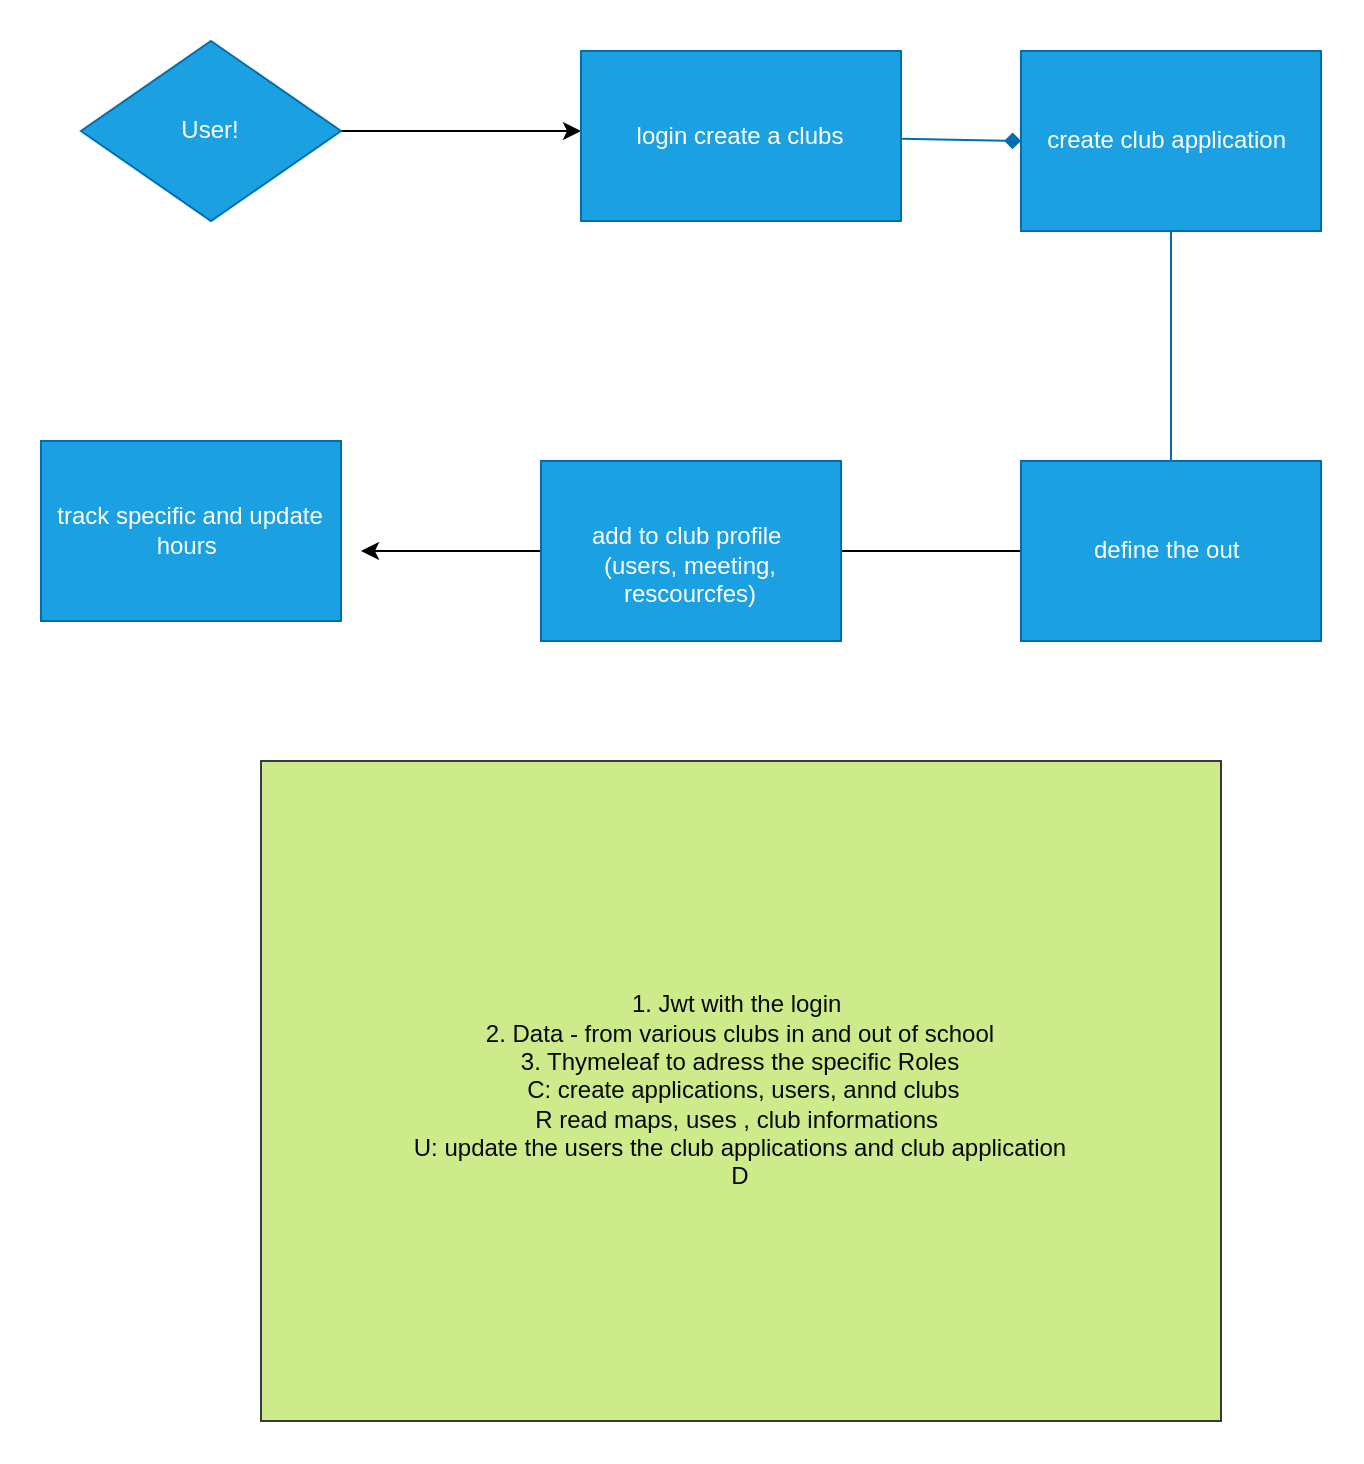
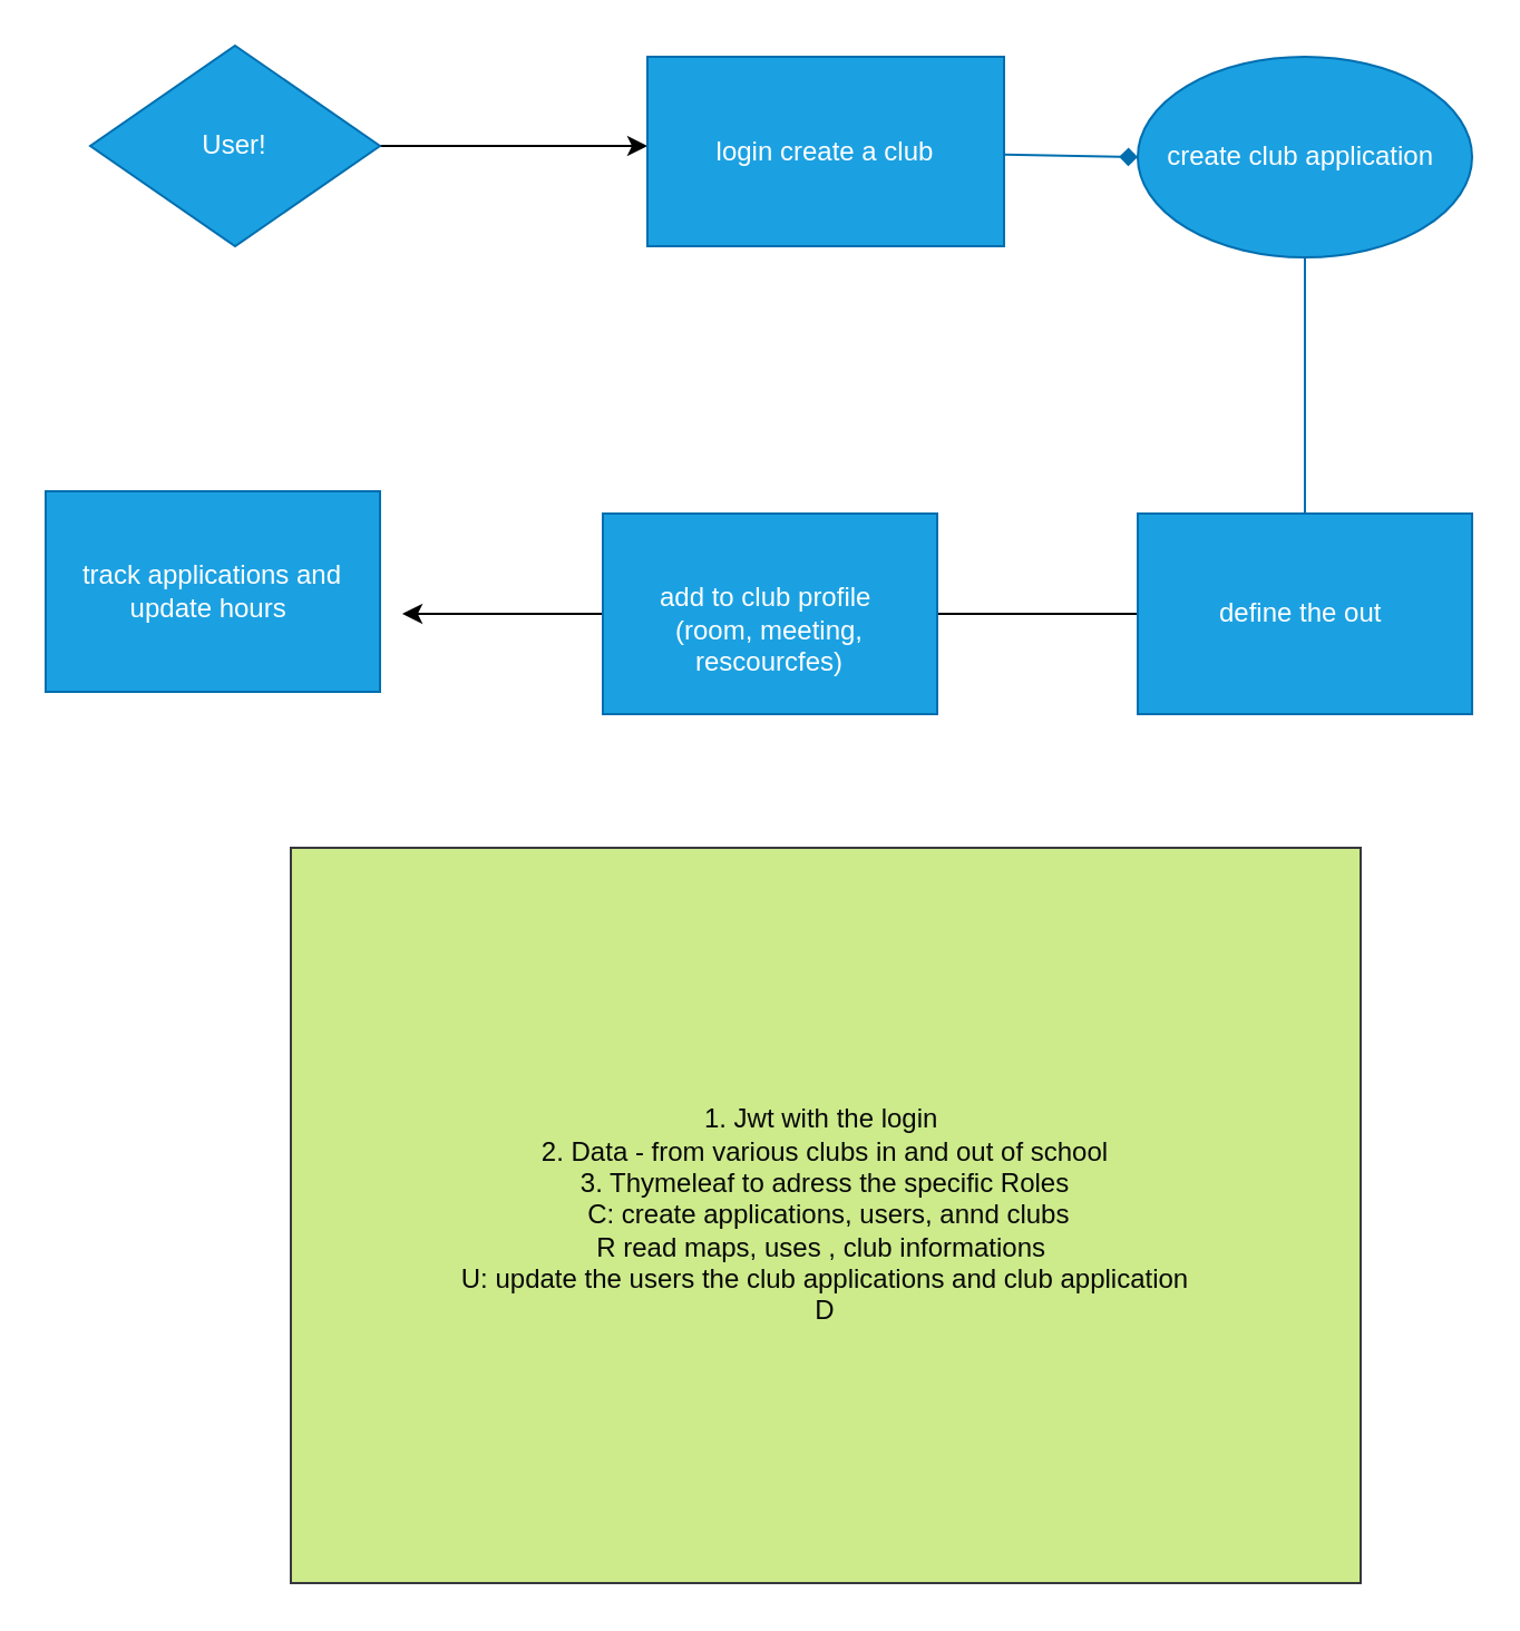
  <mxCell id="0" />
  <mxCell id="1" parent="0" />
  <mxCell id="2" style="edgeStyle=none;html=1;" edge="1" parent="1" source="3"><mxGeometry relative="1" as="geometry"><mxPoint x="290" y="65" as="targetPoint" /></mxGeometry></mxCell>
  <mxCell id="3" value="User!" style="rhombus;whiteSpace=wrap;html=1;fillColor=#1ba1e2;fontColor=#ffffff;strokeColor=#006EAF;" vertex="1" parent="1"><mxGeometry x="40" y="20" width="130" height="90" as="geometry" /></mxCell>
  <mxCell id="4" style="edgeStyle=none;html=1;entryX=0;entryY=0.5;entryDx=0;entryDy=0;fillColor=#1ba1e2;strokeColor=#006EAF;endArrow=diamond;" edge="1" parent="1" source="5" target="7"><mxGeometry relative="1" as="geometry" /></mxCell>
- <mxCell id="5" value="login create a clubs" style="whiteSpace=wrap;html=1;fillColor=#1ba1e2;fontColor=#ffffff;strokeColor=#006EAF;" vertex="1" parent="1"><mxGeometry x="290" y="25" width="160" height="85" as="geometry" /></mxCell>
+ <mxCell id="5" value="login create a club" style="whiteSpace=wrap;html=1;fillColor=#1ba1e2;fontColor=#ffffff;strokeColor=#006EAF;" vertex="1" parent="1"><mxGeometry x="290" y="25" width="160" height="85" as="geometry" /></mxCell>
  <mxCell id="6" style="edgeStyle=none;html=1;exitX=0.5;exitY=1;exitDx=0;exitDy=0;fillColor=#1ba1e2;strokeColor=#006EAF;" edge="1" parent="1" source="7"><mxGeometry relative="1" as="geometry"><mxPoint x="585" y="240" as="targetPoint" /></mxGeometry></mxCell>
- <mxCell id="7" value="create club application&amp;nbsp;" style="whiteSpace=wrap;html=1;fillColor=#1ba1e2;fontColor=#ffffff;strokeColor=#006EAF;" vertex="1" parent="1"><mxGeometry x="510" y="25" width="150" height="90" as="geometry" /></mxCell>
+ <mxCell id="7" value="create club application&amp;nbsp;" style="ellipse;whiteSpace=wrap;html=1;fillColor=#1ba1e2;fontColor=#ffffff;strokeColor=#006EAF;" vertex="1" parent="1"><mxGeometry x="510" y="25" width="150" height="90" as="geometry" /></mxCell>
  <mxCell id="8" style="edgeStyle=none;html=1;" edge="1" parent="1" source="9"><mxGeometry relative="1" as="geometry"><mxPoint x="410" y="275" as="targetPoint" /></mxGeometry></mxCell>
  <mxCell id="9" value="define the out&amp;nbsp;" style="whiteSpace=wrap;html=1;fillColor=#1ba1e2;fontColor=#ffffff;strokeColor=#006EAF;" vertex="1" parent="1"><mxGeometry x="510" y="230" width="150" height="90" as="geometry" /></mxCell>
  <mxCell id="10" style="edgeStyle=none;html=1;" edge="1" parent="1" source="11"><mxGeometry relative="1" as="geometry"><mxPoint x="180" y="275" as="targetPoint" /></mxGeometry></mxCell>
- <mxCell id="11" value="&lt;br&gt;add to club profile&amp;nbsp;&lt;br&gt;(users, meeting, rescourcfes)" style="whiteSpace=wrap;html=1;fillColor=#1ba1e2;fontColor=#ffffff;strokeColor=#006EAF;" vertex="1" parent="1"><mxGeometry x="270" y="230" width="150" height="90" as="geometry" /></mxCell>
- <mxCell id="12" value="track specific and update hours&amp;nbsp;" style="whiteSpace=wrap;html=1;fillColor=#1ba1e2;fontColor=#ffffff;strokeColor=#006EAF;" vertex="1" parent="1"><mxGeometry x="20" y="220" width="150" height="90" as="geometry" /></mxCell>
+ <mxCell id="11" value="&lt;br&gt;add to club profile&amp;nbsp;&lt;br&gt;(room, meeting, rescourcfes)" style="whiteSpace=wrap;html=1;fillColor=#1ba1e2;fontColor=#ffffff;strokeColor=#006EAF;" vertex="1" parent="1"><mxGeometry x="270" y="230" width="150" height="90" as="geometry" /></mxCell>
+ <mxCell id="12" value="track applications and update hours&amp;nbsp;" style="whiteSpace=wrap;html=1;fillColor=#1ba1e2;fontColor=#ffffff;strokeColor=#006EAF;" vertex="1" parent="1"><mxGeometry x="20" y="220" width="150" height="90" as="geometry" /></mxCell>
  <mxCell id="13" value="&lt;font color=&quot;#080808&quot;&gt;1. Jwt with the login&amp;nbsp;&lt;br&gt;2. Data - from various clubs in and out of school&lt;br&gt;3. Thymeleaf to adress the specific Roles&lt;br&gt;&amp;nbsp;C: create applications, users, annd clubs&lt;br&gt;R read maps, uses , club informations&amp;nbsp;&lt;br&gt;U: update the users the club applications and club application&lt;br&gt;D&lt;br&gt;&lt;/font&gt;" style="whiteSpace=wrap;html=1;fillColor=#cdeb8b;strokeColor=#36393d;" vertex="1" parent="1"><mxGeometry x="130" y="380" width="480" height="330" as="geometry" /></mxCell>
